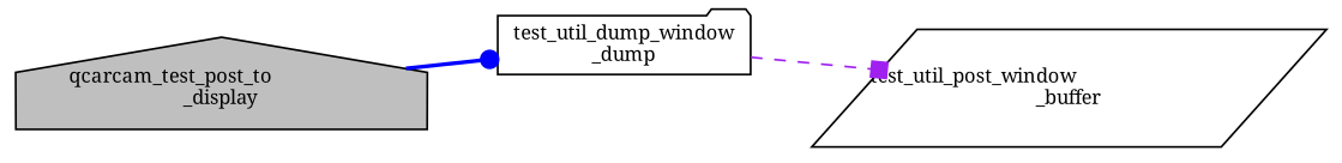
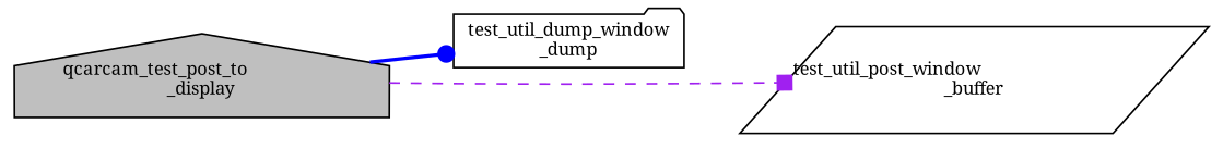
  digraph {
    fontname="Noto Serif"
    rankdir=LR
    node [color=black fillcolor=white fontname="Noto Serif" fontsize=10 style=filled]
    edge [fontname="Noto Serif" fontsize=10 labelfontname=Helvetica labelfontsize=10]
    n1 [fillcolor=grey75 fontcolor=black height=0.2 label="qcarcam_test_post_to\l_display" shape=house width=0.4]
    n2 [height=0.2 label="test_util_dump_window\l_dump" shape=folder width=0.4]
    n3 [height=0.2 label="test_util_post_window\l_buffer" shape=parallelogram width=0.4]
    n1 -> n2 [arrowhead=dot color=blue style=bold]
-   n2 -> n3 [arrowhead=box color=purple style=dashed]
+   n1 -> n3 [arrowhead=box color=purple style=dashed]
  }
